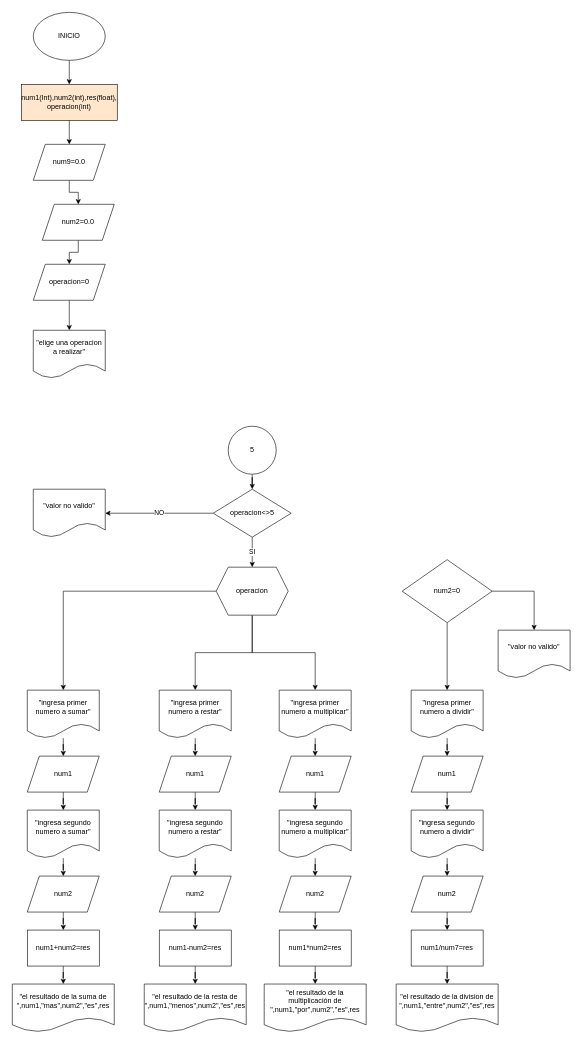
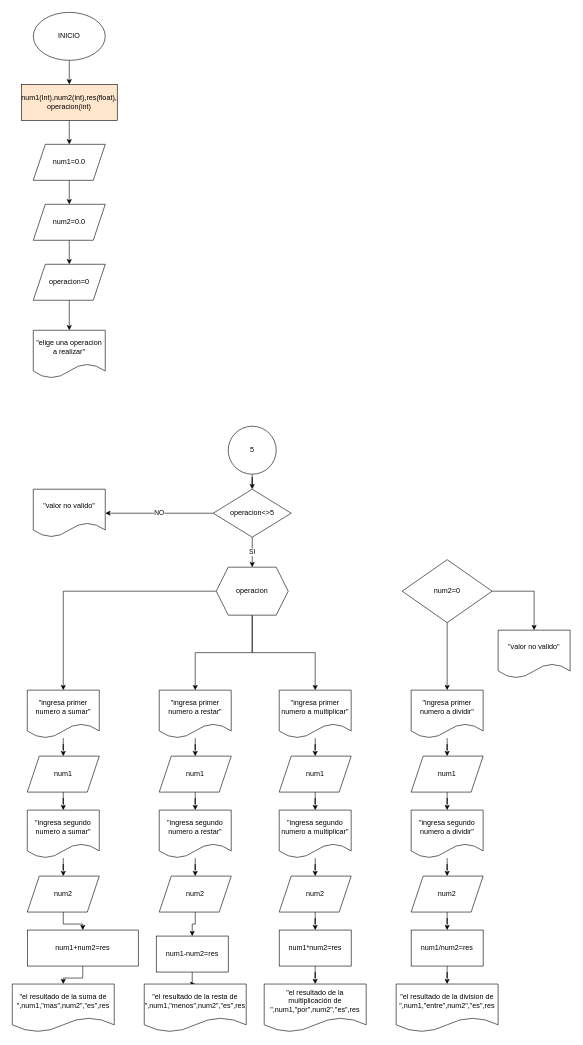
  <mxCell id="0" />
  <mxCell id="1" parent="0" />
  <mxCell id="2" style="edgeStyle=orthogonalEdgeStyle;rounded=0;orthogonalLoop=1;jettySize=auto;html=1;" edge="1" parent="1" source="3" target="7"><mxGeometry relative="1" as="geometry" /></mxCell>
  <mxCell id="3" value="INICIO" style="ellipse;whiteSpace=wrap;html=1;" vertex="1" parent="1"><mxGeometry x="55" y="20" width="120" height="80" as="geometry" /></mxCell>
  <mxCell id="4" value="" style="edgeStyle=orthogonalEdgeStyle;rounded=0;orthogonalLoop=1;jettySize=auto;html=1;" edge="1" parent="1" source="5" target="9"><mxGeometry relative="1" as="geometry" /></mxCell>
- <mxCell id="5" value="num9=0.0" style="shape=parallelogram;perimeter=parallelogramPerimeter;whiteSpace=wrap;html=1;fixedSize=1;" vertex="1" parent="1"><mxGeometry x="55" y="240" width="120" height="60" as="geometry" /></mxCell>
+ <mxCell id="5" value="num1=0.0" style="shape=parallelogram;perimeter=parallelogramPerimeter;whiteSpace=wrap;html=1;fixedSize=1;" vertex="1" parent="1"><mxGeometry x="55" y="240" width="120" height="60" as="geometry" /></mxCell>
  <mxCell id="6" style="edgeStyle=orthogonalEdgeStyle;rounded=0;orthogonalLoop=1;jettySize=auto;html=1;entryX=0.5;entryY=0;entryDx=0;entryDy=0;" edge="1" parent="1" source="7" target="5"><mxGeometry relative="1" as="geometry" /></mxCell>
  <mxCell id="7" value="num1(Int),num2(int),res(float), operacion(int)" style="rounded=0;whiteSpace=wrap;html=1;fillColor=#ffe6cc;" vertex="1" parent="1"><mxGeometry x="35" y="140" width="160" height="60" as="geometry" /></mxCell>
  <mxCell id="8" value="" style="edgeStyle=orthogonalEdgeStyle;rounded=0;orthogonalLoop=1;jettySize=auto;html=1;" edge="1" parent="1" source="9" target="11"><mxGeometry relative="1" as="geometry" /></mxCell>
- <mxCell id="9" value="num2=0.0" style="shape=parallelogram;perimeter=parallelogramPerimeter;whiteSpace=wrap;html=1;fixedSize=1;" vertex="1" parent="1"><mxGeometry x="70" y="340" width="120" height="60" as="geometry" /></mxCell>
+ <mxCell id="9" value="num2=0.0" style="shape=parallelogram;perimeter=parallelogramPerimeter;whiteSpace=wrap;html=1;fixedSize=1;" vertex="1" parent="1"><mxGeometry x="55" y="340" width="120" height="60" as="geometry" /></mxCell>
  <mxCell id="10" value="" style="edgeStyle=orthogonalEdgeStyle;rounded=0;orthogonalLoop=1;jettySize=auto;html=1;" edge="1" parent="1" source="11" target="70"><mxGeometry relative="1" as="geometry" /></mxCell>
  <mxCell id="11" value="operacion=0" style="shape=parallelogram;perimeter=parallelogramPerimeter;whiteSpace=wrap;html=1;fixedSize=1;" vertex="1" parent="1"><mxGeometry x="55" y="440" width="120" height="60" as="geometry" /></mxCell>
  <mxCell id="12" value="SI" style="edgeStyle=orthogonalEdgeStyle;rounded=0;orthogonalLoop=1;jettySize=auto;html=1;" edge="1" parent="1" source="14" target="18"><mxGeometry relative="1" as="geometry" /></mxCell>
  <mxCell id="13" value="NO" style="edgeStyle=orthogonalEdgeStyle;rounded=0;orthogonalLoop=1;jettySize=auto;html=1;entryX=1;entryY=0.5;entryDx=0;entryDy=0;" edge="1" parent="1" source="14" target="69"><mxGeometry relative="1" as="geometry" /></mxCell>
  <mxCell id="14" value="operacion&amp;lt;&amp;gt;5" style="rhombus;whiteSpace=wrap;html=1;" vertex="1" parent="1"><mxGeometry x="355" y="815" width="130" height="80" as="geometry" /></mxCell>
  <mxCell id="15" style="edgeStyle=orthogonalEdgeStyle;rounded=0;orthogonalLoop=1;jettySize=auto;html=1;" edge="1" parent="1" source="18" target="22"><mxGeometry relative="1" as="geometry" /></mxCell>
  <mxCell id="16" style="edgeStyle=orthogonalEdgeStyle;rounded=0;orthogonalLoop=1;jettySize=auto;html=1;entryX=0.5;entryY=0;entryDx=0;entryDy=0;" edge="1" parent="1" source="18" target="33"><mxGeometry relative="1" as="geometry" /></mxCell>
  <mxCell id="17" style="edgeStyle=orthogonalEdgeStyle;rounded=0;orthogonalLoop=1;jettySize=auto;html=1;entryX=0.5;entryY=0;entryDx=0;entryDy=0;" edge="1" parent="1" source="18" target="44"><mxGeometry relative="1" as="geometry" /></mxCell>
  <mxCell id="18" value="operacion" style="shape=hexagon;perimeter=hexagonPerimeter2;whiteSpace=wrap;html=1;fixedSize=1;" vertex="1" parent="1"><mxGeometry x="360" y="945" width="120" height="80" as="geometry" /></mxCell>
  <mxCell id="19" value="" style="edgeStyle=orthogonalEdgeStyle;rounded=0;orthogonalLoop=1;jettySize=auto;html=1;" edge="1" parent="1" source="20" target="14"><mxGeometry relative="1" as="geometry" /></mxCell>
  <mxCell id="20" value="5" style="ellipse;whiteSpace=wrap;html=1;aspect=fixed;" vertex="1" parent="1"><mxGeometry x="380" y="710" width="80" height="80" as="geometry" /></mxCell>
  <mxCell id="21" value="" style="edgeStyle=orthogonalEdgeStyle;rounded=0;orthogonalLoop=1;jettySize=auto;html=1;" edge="1" parent="1" source="22" target="24"><mxGeometry relative="1" as="geometry" /></mxCell>
  <mxCell id="22" value="&quot;ingresa primer numero a sumar&quot;" style="shape=document;whiteSpace=wrap;html=1;boundedLbl=1;" vertex="1" parent="1"><mxGeometry x="45" y="1150" width="120" height="80" as="geometry" /></mxCell>
  <mxCell id="23" style="edgeStyle=orthogonalEdgeStyle;rounded=0;orthogonalLoop=1;jettySize=auto;html=1;entryX=0.5;entryY=0;entryDx=0;entryDy=0;" edge="1" parent="1" source="24" target="26"><mxGeometry relative="1" as="geometry" /></mxCell>
  <mxCell id="24" value="num1" style="shape=parallelogram;perimeter=parallelogramPerimeter;whiteSpace=wrap;html=1;fixedSize=1;" vertex="1" parent="1"><mxGeometry x="45" y="1260" width="120" height="60" as="geometry" /></mxCell>
  <mxCell id="25" value="" style="edgeStyle=orthogonalEdgeStyle;rounded=0;orthogonalLoop=1;jettySize=auto;html=1;" edge="1" source="26" target="28" parent="1"><mxGeometry relative="1" as="geometry" /></mxCell>
  <mxCell id="26" value="&quot;ingresa segundo numero a sumar&quot;" style="shape=document;whiteSpace=wrap;html=1;boundedLbl=1;" vertex="1" parent="1"><mxGeometry x="45" y="1350" width="120" height="80" as="geometry" /></mxCell>
  <mxCell id="27" value="" style="edgeStyle=orthogonalEdgeStyle;rounded=0;orthogonalLoop=1;jettySize=auto;html=1;" edge="1" parent="1" source="28" target="30"><mxGeometry relative="1" as="geometry" /></mxCell>
  <mxCell id="28" value="num2" style="shape=parallelogram;perimeter=parallelogramPerimeter;whiteSpace=wrap;html=1;fixedSize=1;" vertex="1" parent="1"><mxGeometry x="45" y="1460" width="120" height="60" as="geometry" /></mxCell>
  <mxCell id="29" value="" style="edgeStyle=orthogonalEdgeStyle;rounded=0;orthogonalLoop=1;jettySize=auto;html=1;" edge="1" parent="1" source="30" target="31"><mxGeometry relative="1" as="geometry" /></mxCell>
- <mxCell id="30" value="num1+num2=res" style="whiteSpace=wrap;html=1;" vertex="1" parent="1"><mxGeometry x="45" y="1550" width="120" height="60" as="geometry" /></mxCell>
+ <mxCell id="30" value="num1+num2=res" style="whiteSpace=wrap;html=1;" vertex="1" parent="1"><mxGeometry x="45" y="1550" width="185" height="60" as="geometry" /></mxCell>
  <mxCell id="31" value="&quot;el resultado de la suma de &quot;,num1,&quot;mas&quot;,num2&quot;,&quot;es&quot;,res" style="shape=document;whiteSpace=wrap;html=1;boundedLbl=1;" vertex="1" parent="1"><mxGeometry x="20" y="1640" width="170" height="80" as="geometry" /></mxCell>
  <mxCell id="32" value="" style="edgeStyle=orthogonalEdgeStyle;rounded=0;orthogonalLoop=1;jettySize=auto;html=1;" edge="1" source="33" target="35" parent="1"><mxGeometry relative="1" as="geometry" /></mxCell>
  <mxCell id="33" value="&quot;ingresa primer numero a restar&quot;" style="shape=document;whiteSpace=wrap;html=1;boundedLbl=1;" vertex="1" parent="1"><mxGeometry x="265" y="1150" width="120" height="80" as="geometry" /></mxCell>
  <mxCell id="34" value="" style="edgeStyle=orthogonalEdgeStyle;rounded=0;orthogonalLoop=1;jettySize=auto;html=1;" edge="1" parent="1" source="35" target="37"><mxGeometry relative="1" as="geometry" /></mxCell>
  <mxCell id="35" value="num1" style="shape=parallelogram;perimeter=parallelogramPerimeter;whiteSpace=wrap;html=1;fixedSize=1;" vertex="1" parent="1"><mxGeometry x="265" y="1260" width="120" height="60" as="geometry" /></mxCell>
  <mxCell id="36" value="" style="edgeStyle=orthogonalEdgeStyle;rounded=0;orthogonalLoop=1;jettySize=auto;html=1;" edge="1" source="37" target="39" parent="1"><mxGeometry relative="1" as="geometry" /></mxCell>
  <mxCell id="37" value="&quot;ingresa segundo numero a restar&quot;" style="shape=document;whiteSpace=wrap;html=1;boundedLbl=1;" vertex="1" parent="1"><mxGeometry x="265" y="1350" width="120" height="80" as="geometry" /></mxCell>
  <mxCell id="38" value="" style="edgeStyle=orthogonalEdgeStyle;rounded=0;orthogonalLoop=1;jettySize=auto;html=1;" edge="1" source="39" target="41" parent="1"><mxGeometry relative="1" as="geometry" /></mxCell>
  <mxCell id="39" value="num2" style="shape=parallelogram;perimeter=parallelogramPerimeter;whiteSpace=wrap;html=1;fixedSize=1;" vertex="1" parent="1"><mxGeometry x="265" y="1460" width="120" height="60" as="geometry" /></mxCell>
  <mxCell id="40" value="" style="edgeStyle=orthogonalEdgeStyle;rounded=0;orthogonalLoop=1;jettySize=auto;html=1;" edge="1" source="41" target="42" parent="1"><mxGeometry relative="1" as="geometry" /></mxCell>
- <mxCell id="41" value="num1-num2=res" style="whiteSpace=wrap;html=1;" vertex="1" parent="1"><mxGeometry x="265" y="1550" width="120" height="60" as="geometry" /></mxCell>
+ <mxCell id="41" value="num1-num2=res" style="whiteSpace=wrap;html=1;" vertex="1" parent="1"><mxGeometry x="260" y="1560" width="120" height="60" as="geometry" /></mxCell>
  <mxCell id="42" value="&quot;el resultado de la resta de &quot;,num1,&quot;menos&quot;,num2&quot;,&quot;es&quot;,res" style="shape=document;whiteSpace=wrap;html=1;boundedLbl=1;" vertex="1" parent="1"><mxGeometry x="240" y="1640" width="170" height="80" as="geometry" /></mxCell>
  <mxCell id="43" value="" style="edgeStyle=orthogonalEdgeStyle;rounded=0;orthogonalLoop=1;jettySize=auto;html=1;" edge="1" source="44" target="46" parent="1"><mxGeometry relative="1" as="geometry" /></mxCell>
  <mxCell id="44" value="&quot;ingresa primer numero a multiplicar&quot;" style="shape=document;whiteSpace=wrap;html=1;boundedLbl=1;" vertex="1" parent="1"><mxGeometry x="465" y="1150" width="120" height="80" as="geometry" /></mxCell>
  <mxCell id="45" value="" style="edgeStyle=orthogonalEdgeStyle;rounded=0;orthogonalLoop=1;jettySize=auto;html=1;" edge="1" parent="1" source="46" target="48"><mxGeometry relative="1" as="geometry" /></mxCell>
  <mxCell id="46" value="num1" style="shape=parallelogram;perimeter=parallelogramPerimeter;whiteSpace=wrap;html=1;fixedSize=1;" vertex="1" parent="1"><mxGeometry x="465" y="1260" width="120" height="60" as="geometry" /></mxCell>
  <mxCell id="47" value="" style="edgeStyle=orthogonalEdgeStyle;rounded=0;orthogonalLoop=1;jettySize=auto;html=1;" edge="1" source="48" target="50" parent="1"><mxGeometry relative="1" as="geometry" /></mxCell>
  <mxCell id="48" value="&quot;ingresa segundo numero a multiplicar&quot;" style="shape=document;whiteSpace=wrap;html=1;boundedLbl=1;" vertex="1" parent="1"><mxGeometry x="465" y="1350" width="120" height="80" as="geometry" /></mxCell>
  <mxCell id="49" value="" style="edgeStyle=orthogonalEdgeStyle;rounded=0;orthogonalLoop=1;jettySize=auto;html=1;" edge="1" source="50" target="52" parent="1"><mxGeometry relative="1" as="geometry" /></mxCell>
  <mxCell id="50" value="num2" style="shape=parallelogram;perimeter=parallelogramPerimeter;whiteSpace=wrap;html=1;fixedSize=1;" vertex="1" parent="1"><mxGeometry x="465" y="1460" width="120" height="60" as="geometry" /></mxCell>
  <mxCell id="51" value="" style="edgeStyle=orthogonalEdgeStyle;rounded=0;orthogonalLoop=1;jettySize=auto;html=1;" edge="1" source="52" target="53" parent="1"><mxGeometry relative="1" as="geometry" /></mxCell>
  <mxCell id="52" value="num1*num2=res" style="whiteSpace=wrap;html=1;" vertex="1" parent="1"><mxGeometry x="465" y="1550" width="120" height="60" as="geometry" /></mxCell>
  <mxCell id="53" value="&quot;el resultado de la multiplicación de &quot;,num1,&quot;por&quot;,num2&quot;,&quot;es&quot;,res" style="shape=document;whiteSpace=wrap;html=1;boundedLbl=1;" vertex="1" parent="1"><mxGeometry x="440" y="1640" width="170" height="80" as="geometry" /></mxCell>
  <mxCell id="54" value="" style="edgeStyle=orthogonalEdgeStyle;rounded=0;orthogonalLoop=1;jettySize=auto;html=1;" edge="1" source="55" target="57" parent="1"><mxGeometry relative="1" as="geometry" /></mxCell>
  <mxCell id="55" value="&quot;ingresa primer numero a dividir&quot;" style="shape=document;whiteSpace=wrap;html=1;boundedLbl=1;" vertex="1" parent="1"><mxGeometry x="685" y="1150" width="120" height="80" as="geometry" /></mxCell>
  <mxCell id="56" style="edgeStyle=orthogonalEdgeStyle;rounded=0;orthogonalLoop=1;jettySize=auto;html=1;" edge="1" parent="1" source="57" target="59"><mxGeometry relative="1" as="geometry" /></mxCell>
  <mxCell id="57" value="num1" style="shape=parallelogram;perimeter=parallelogramPerimeter;whiteSpace=wrap;html=1;fixedSize=1;" vertex="1" parent="1"><mxGeometry x="685" y="1260" width="120" height="60" as="geometry" /></mxCell>
  <mxCell id="58" value="" style="edgeStyle=orthogonalEdgeStyle;rounded=0;orthogonalLoop=1;jettySize=auto;html=1;" edge="1" source="59" target="61" parent="1"><mxGeometry relative="1" as="geometry" /></mxCell>
  <mxCell id="59" value="&quot;ingresa segundo numero a dividir&quot;" style="shape=document;whiteSpace=wrap;html=1;boundedLbl=1;" vertex="1" parent="1"><mxGeometry x="685" y="1350" width="120" height="80" as="geometry" /></mxCell>
  <mxCell id="60" value="" style="edgeStyle=orthogonalEdgeStyle;rounded=0;orthogonalLoop=1;jettySize=auto;html=1;" edge="1" source="61" target="63" parent="1"><mxGeometry relative="1" as="geometry" /></mxCell>
  <mxCell id="61" value="num2" style="shape=parallelogram;perimeter=parallelogramPerimeter;whiteSpace=wrap;html=1;fixedSize=1;" vertex="1" parent="1"><mxGeometry x="685" y="1460" width="120" height="60" as="geometry" /></mxCell>
  <mxCell id="62" value="" style="edgeStyle=orthogonalEdgeStyle;rounded=0;orthogonalLoop=1;jettySize=auto;html=1;" edge="1" source="63" target="64" parent="1"><mxGeometry relative="1" as="geometry" /></mxCell>
- <mxCell id="63" value="num1/num7=res" style="whiteSpace=wrap;html=1;" vertex="1" parent="1"><mxGeometry x="685" y="1550" width="120" height="60" as="geometry" /></mxCell>
+ <mxCell id="63" value="num1/num2=res" style="whiteSpace=wrap;html=1;" vertex="1" parent="1"><mxGeometry x="685" y="1550" width="120" height="60" as="geometry" /></mxCell>
  <mxCell id="64" value="&quot;el resultado de la division de &quot;,num1,&quot;entre&quot;,num2&quot;,&quot;es&quot;,res" style="shape=document;whiteSpace=wrap;html=1;boundedLbl=1;" vertex="1" parent="1"><mxGeometry x="660" y="1640" width="170" height="80" as="geometry" /></mxCell>
  <mxCell id="65" value="" style="edgeStyle=orthogonalEdgeStyle;rounded=0;orthogonalLoop=1;jettySize=auto;html=1;" edge="1" parent="1" source="67" target="68"><mxGeometry relative="1" as="geometry" /></mxCell>
  <mxCell id="66" style="edgeStyle=orthogonalEdgeStyle;rounded=0;orthogonalLoop=1;jettySize=auto;html=1;entryX=0.5;entryY=0;entryDx=0;entryDy=0;" edge="1" parent="1" source="67" target="55"><mxGeometry relative="1" as="geometry" /></mxCell>
  <mxCell id="67" value="num2=0" style="rhombus;whiteSpace=wrap;html=1;" vertex="1" parent="1"><mxGeometry x="670" y="932.5" width="150" height="105" as="geometry" /></mxCell>
  <mxCell id="68" value="&quot;valor no valido&quot;" style="shape=document;whiteSpace=wrap;html=1;boundedLbl=1;" vertex="1" parent="1"><mxGeometry x="830" y="1050" width="120" height="80" as="geometry" /></mxCell>
  <mxCell id="69" value="&quot;valor no valido&quot;" style="shape=document;whiteSpace=wrap;html=1;boundedLbl=1;" vertex="1" parent="1"><mxGeometry x="55" y="815" width="120" height="80" as="geometry" /></mxCell>
  <mxCell id="70" value="&quot;elige una operacion a realizar&quot;" style="shape=document;whiteSpace=wrap;html=1;boundedLbl=1;" vertex="1" parent="1"><mxGeometry x="55" y="550" width="120" height="80" as="geometry" /></mxCell>
